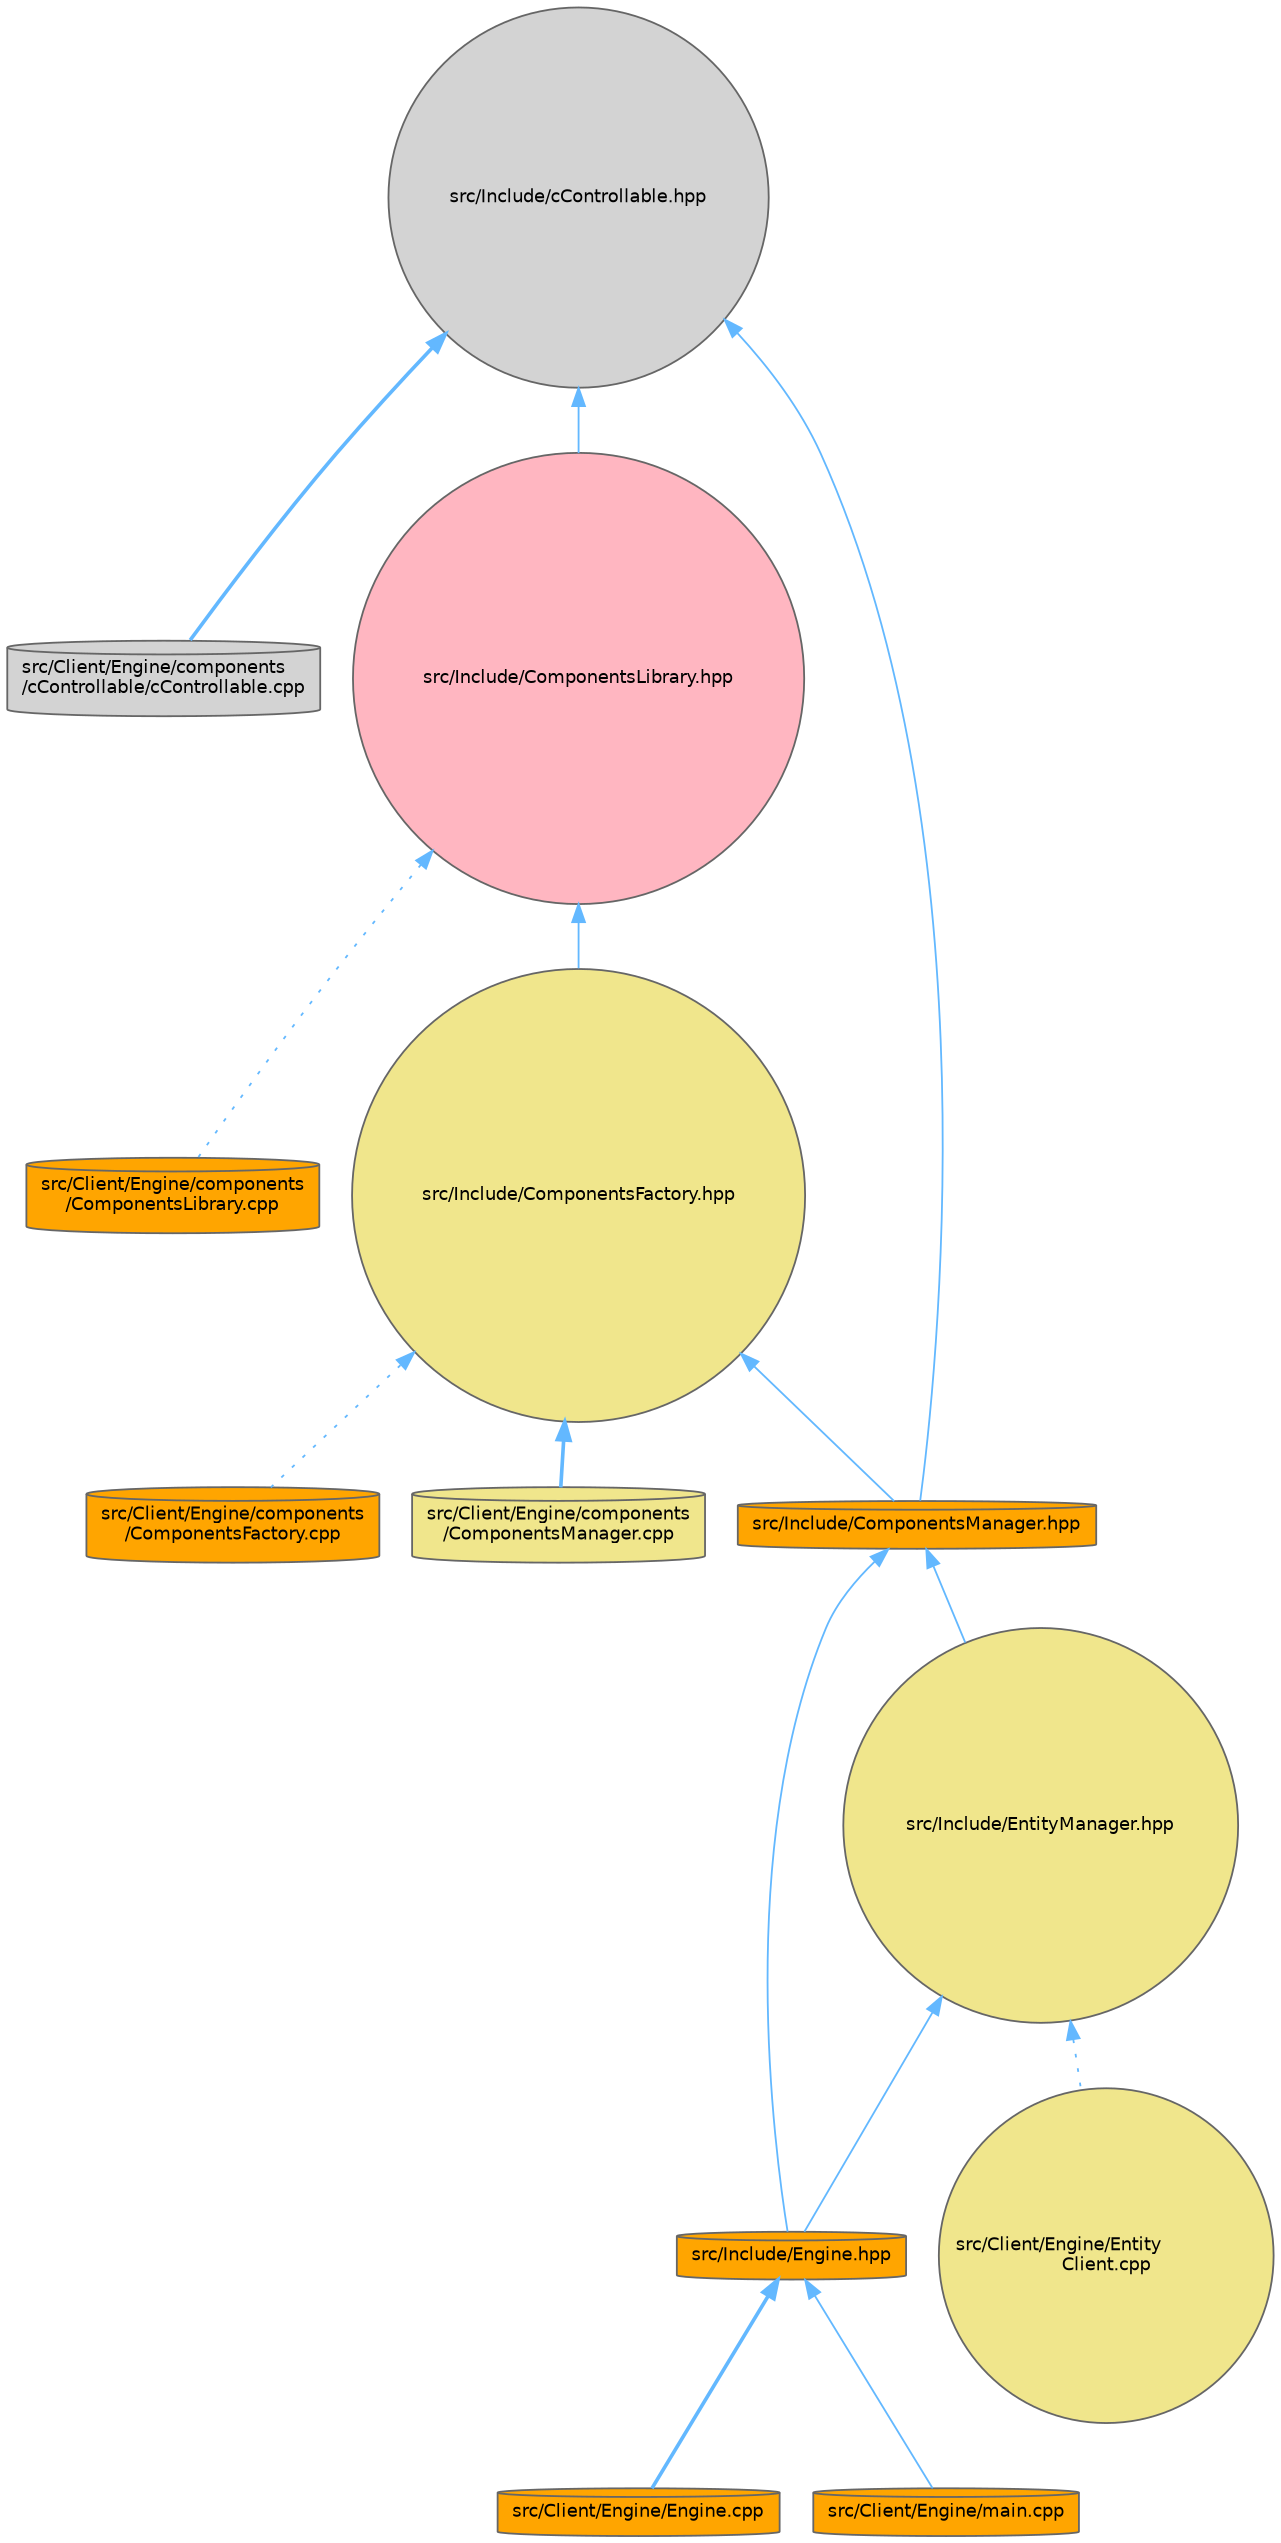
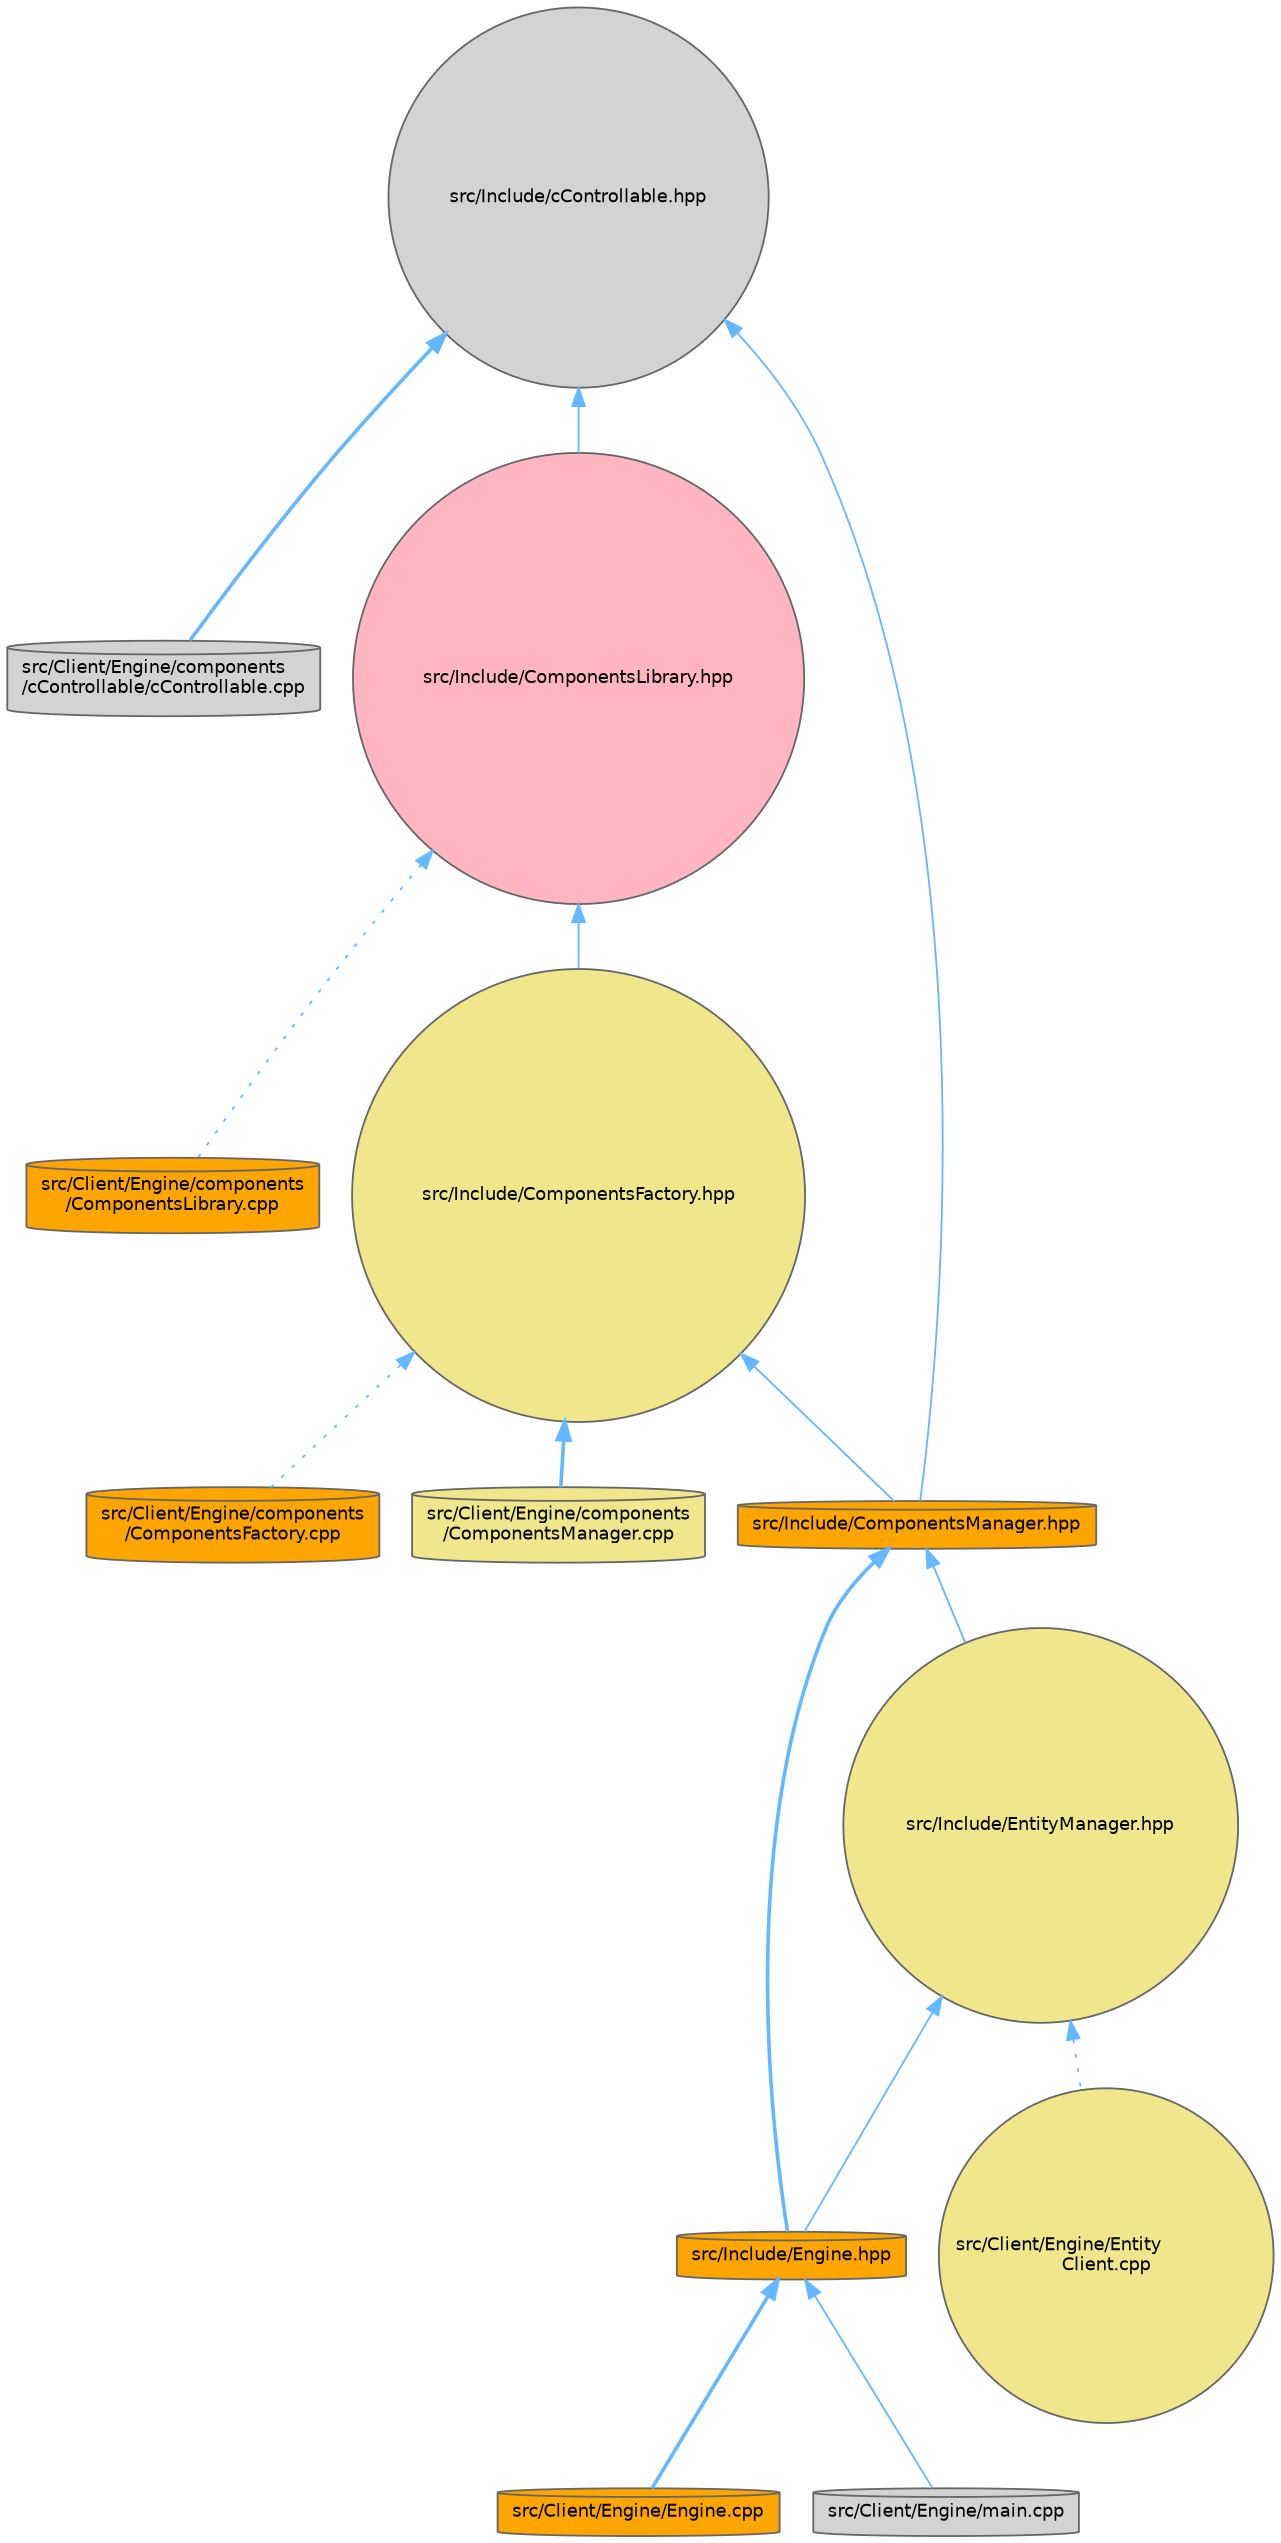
  digraph {
    node [color=grey40 fillcolor=orange fontname=Helvetica fontsize=10 shape=cylinder style=filled]
    edge [color=steelblue1 dir=back fontname=Helvetica fontsize=10 labelfontname=Helvetica labelfontsize=10 style=solid]
    n1 [color=gray40 fillcolor=lightgrey fontcolor=black height=0.2 label="src/Include/cControllable.hpp" shape=circle width=0.4]
    n2 [fillcolor=lightgrey height=0.2 label="src/Client/Engine/components\l/cControllable/cControllable.cpp" width=0.4]
    n3 [fillcolor=lightpink height=0.2 label="src/Include/ComponentsLibrary.hpp" shape=circle width=0.4]
    n4 [height=0.2 label="src/Include/ComponentsManager.hpp" width=0.4]
    n5 [height=0.2 label="src/Client/Engine/components\l/ComponentsLibrary.cpp" width=0.4]
    n6 [fillcolor=khaki height=0.2 label="src/Include/ComponentsFactory.hpp" shape=circle width=0.4]
    n7 [height=0.2 label="src/Include/Engine.hpp" width=0.4]
    n8 [fillcolor=khaki height=0.2 label="src/Include/EntityManager.hpp" shape=circle width=0.4]
    n9 [height=0.2 label="src/Client/Engine/components\l/ComponentsFactory.cpp" width=0.4]
    n10 [fillcolor=khaki height=0.2 label="src/Client/Engine/components\l/ComponentsManager.cpp" width=0.4]
    n11 [height=0.2 label="src/Client/Engine/Engine.cpp" width=0.4]
-   n12 [height=0.2 label="src/Client/Engine/main.cpp" width=0.4]
+   n12 [fillcolor=lightgrey height=0.2 label="src/Client/Engine/main.cpp" width=0.4]
    n13 [fillcolor=khaki height=0.2 label="src/Client/Engine/Entity\lClient.cpp" shape=circle width=0.4]
    n1 -> n2 [style=bold]
    n1 -> n3
    n1 -> n4
    n3 -> n5 [style=dotted]
    n3 -> n6
-   n4 -> n7
+   n4 -> n7 [style=bold]
    n4 -> n8
    n6 -> n4
    n6 -> n9 [style=dotted]
    n6 -> n10 [style=bold]
    n7 -> n11 [style=bold]
    n7 -> n12
    n8 -> n7
    n8 -> n13 [style=dotted]
  }
